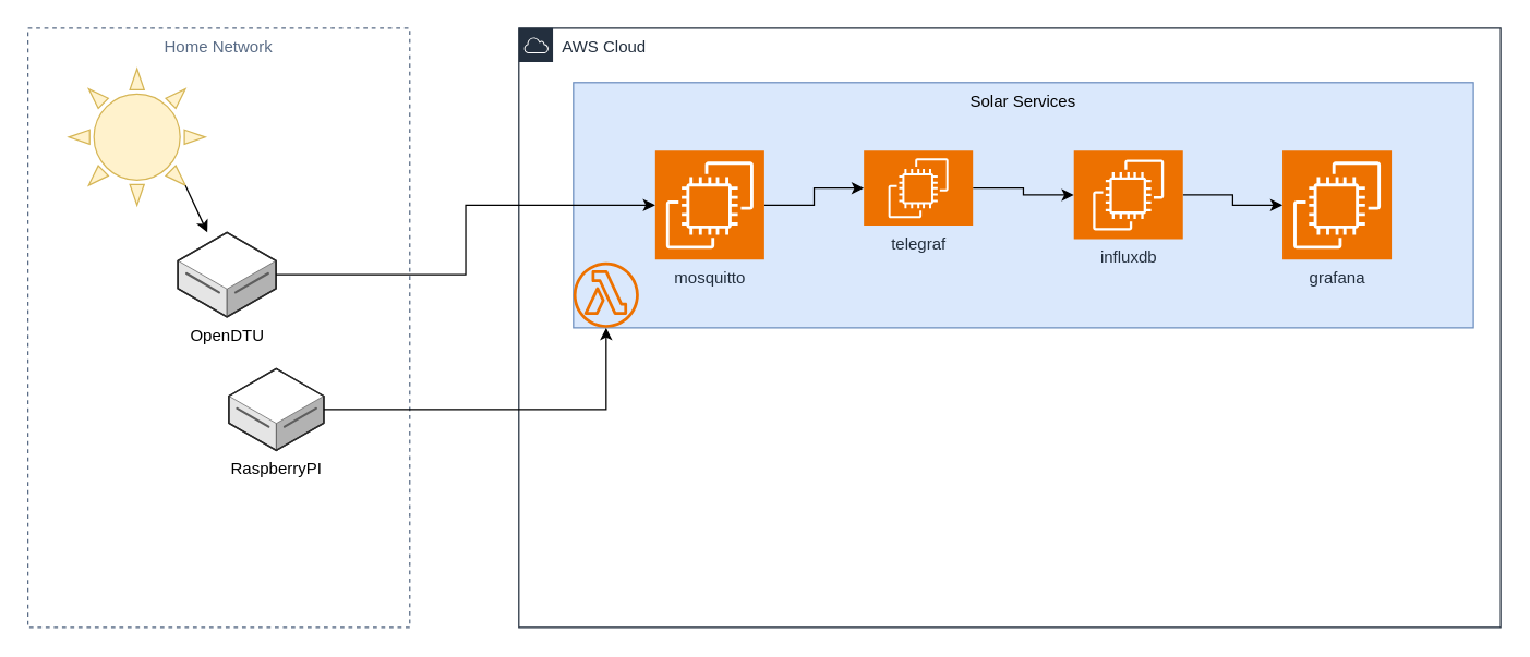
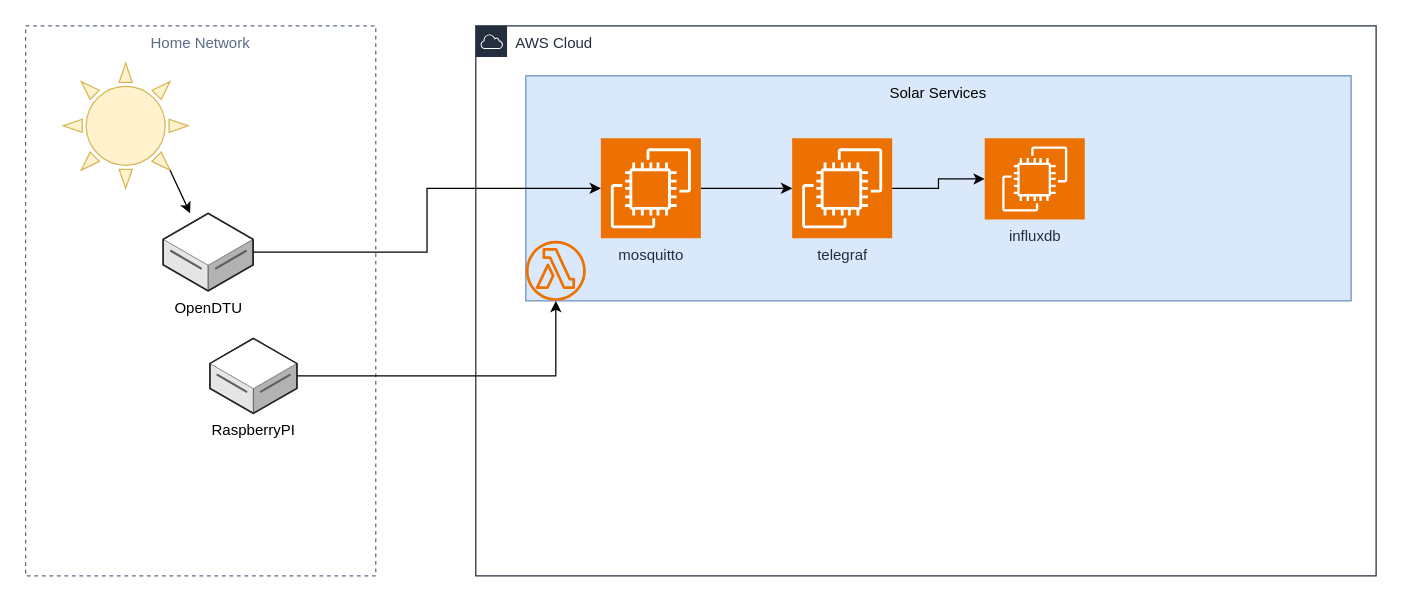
  <mxCell id="0" />
  <mxCell id="1" parent="0" />
  <mxCell id="2" value="Home Network" style="fillColor=none;strokeColor=#5A6C86;dashed=1;verticalAlign=top;fontStyle=0;fontColor=#5A6C86;whiteSpace=wrap;html=1;" vertex="1" parent="1"><mxGeometry x="20" y="20" width="280" height="440" as="geometry" /></mxCell>
  <mxCell id="3" value="AWS Cloud" style="points=[[0,0],[0.25,0],[0.5,0],[0.75,0],[1,0],[1,0.25],[1,0.5],[1,0.75],[1,1],[0.75,1],[0.5,1],[0.25,1],[0,1],[0,0.75],[0,0.5],[0,0.25]];outlineConnect=0;gradientColor=none;html=1;whiteSpace=wrap;fontSize=12;fontStyle=0;container=1;pointerEvents=0;collapsible=0;recursiveResize=0;shape=mxgraph.aws4.group;grIcon=mxgraph.aws4.group_aws_cloud;strokeColor=#232F3E;fillColor=none;verticalAlign=top;align=left;spacingLeft=30;fontColor=#232F3E;dashed=0;" vertex="1" parent="1"><mxGeometry x="380" y="20" width="720" height="440" as="geometry" /></mxCell>
  <mxCell id="4" value="Solar Services" style="fillColor=#dae8fc;strokeColor=#6c8ebf;verticalAlign=top;fontStyle=0;whiteSpace=wrap;html=1;" vertex="1" parent="3"><mxGeometry x="40" y="40" width="660" height="180" as="geometry" /></mxCell>
  <mxCell id="5" value="" style="edgeStyle=orthogonalEdgeStyle;rounded=0;orthogonalLoop=1;jettySize=auto;html=1;" edge="1" parent="3" source="6" target="8"><mxGeometry relative="1" as="geometry" /></mxCell>
  <mxCell id="6" value="mosquitto" style="sketch=0;points=[[0,0,0],[0.25,0,0],[0.5,0,0],[0.75,0,0],[1,0,0],[0,1,0],[0.25,1,0],[0.5,1,0],[0.75,1,0],[1,1,0],[0,0.25,0],[0,0.5,0],[0,0.75,0],[1,0.25,0],[1,0.5,0],[1,0.75,0]];outlineConnect=0;fontColor=#232F3E;fillColor=#ED7100;strokeColor=#ffffff;dashed=0;verticalLabelPosition=bottom;verticalAlign=top;align=center;html=1;fontSize=12;fontStyle=0;aspect=fixed;shape=mxgraph.aws4.resourceIcon;resIcon=mxgraph.aws4.ec2;" vertex="1" parent="3"><mxGeometry x="100" y="90" width="80" height="80" as="geometry" /></mxCell>
  <mxCell id="7" value="" style="edgeStyle=orthogonalEdgeStyle;rounded=0;orthogonalLoop=1;jettySize=auto;html=1;" edge="1" parent="3" source="8" target="11"><mxGeometry relative="1" as="geometry" /></mxCell>
- <mxCell id="8" value="telegraf" style="sketch=0;points=[[0,0,0],[0.25,0,0],[0.5,0,0],[0.75,0,0],[1,0,0],[0,1,0],[0.25,1,0],[0.5,1,0],[0.75,1,0],[1,1,0],[0,0.25,0],[0,0.5,0],[0,0.75,0],[1,0.25,0],[1,0.5,0],[1,0.75,0]];outlineConnect=0;fontColor=#232F3E;fillColor=#ED7100;strokeColor=#ffffff;dashed=0;verticalLabelPosition=bottom;verticalAlign=top;align=center;html=1;fontSize=12;fontStyle=0;aspect=fixed;shape=mxgraph.aws4.resourceIcon;resIcon=mxgraph.aws4.ec2;" vertex="1" parent="3"><mxGeometry x="253" y="90" width="80" height="55" as="geometry" /></mxCell>
- <mxCell id="9" value="grafana" style="sketch=0;points=[[0,0,0],[0.25,0,0],[0.5,0,0],[0.75,0,0],[1,0,0],[0,1,0],[0.25,1,0],[0.5,1,0],[0.75,1,0],[1,1,0],[0,0.25,0],[0,0.5,0],[0,0.75,0],[1,0.25,0],[1,0.5,0],[1,0.75,0]];outlineConnect=0;fontColor=#232F3E;fillColor=#ED7100;strokeColor=#ffffff;dashed=0;verticalLabelPosition=bottom;verticalAlign=top;align=center;html=1;fontSize=12;fontStyle=0;aspect=fixed;shape=mxgraph.aws4.resourceIcon;resIcon=mxgraph.aws4.ec2;" vertex="1" parent="3"><mxGeometry x="560" y="90" width="80" height="80" as="geometry" /></mxCell>
- <mxCell id="10" value="" style="edgeStyle=orthogonalEdgeStyle;rounded=0;orthogonalLoop=1;jettySize=auto;html=1;" edge="1" parent="3" source="11" target="9"><mxGeometry relative="1" as="geometry" /></mxCell>
+ <mxCell id="8" value="telegraf" style="sketch=0;points=[[0,0,0],[0.25,0,0],[0.5,0,0],[0.75,0,0],[1,0,0],[0,1,0],[0.25,1,0],[0.5,1,0],[0.75,1,0],[1,1,0],[0,0.25,0],[0,0.5,0],[0,0.75,0],[1,0.25,0],[1,0.5,0],[1,0.75,0]];outlineConnect=0;fontColor=#232F3E;fillColor=#ED7100;strokeColor=#ffffff;dashed=0;verticalLabelPosition=bottom;verticalAlign=top;align=center;html=1;fontSize=12;fontStyle=0;aspect=fixed;shape=mxgraph.aws4.resourceIcon;resIcon=mxgraph.aws4.ec2;" vertex="1" parent="3"><mxGeometry x="253" y="90" width="80" height="80" as="geometry" /></mxCell>
  <mxCell id="11" value="influxdb" style="sketch=0;points=[[0,0,0],[0.25,0,0],[0.5,0,0],[0.75,0,0],[1,0,0],[0,1,0],[0.25,1,0],[0.5,1,0],[0.75,1,0],[1,1,0],[0,0.25,0],[0,0.5,0],[0,0.75,0],[1,0.25,0],[1,0.5,0],[1,0.75,0]];outlineConnect=0;fontColor=#232F3E;fillColor=#ED7100;strokeColor=#ffffff;dashed=0;verticalLabelPosition=bottom;verticalAlign=top;align=center;html=1;fontSize=12;fontStyle=0;aspect=fixed;shape=mxgraph.aws4.resourceIcon;resIcon=mxgraph.aws4.ec2;" vertex="1" parent="3"><mxGeometry x="407" y="90" width="80" height="65" as="geometry" /></mxCell>
  <mxCell id="12" value="" style="sketch=0;outlineConnect=0;fontColor=#232F3E;gradientColor=none;fillColor=#ED7100;strokeColor=none;dashed=0;verticalLabelPosition=bottom;verticalAlign=top;align=center;html=1;fontSize=12;fontStyle=0;aspect=fixed;pointerEvents=1;shape=mxgraph.aws4.lambda_function;" vertex="1" parent="3"><mxGeometry x="40" y="172" width="48" height="48" as="geometry" /></mxCell>
  <mxCell id="13" value="OpenDTU" style="verticalLabelPosition=bottom;html=1;verticalAlign=top;strokeWidth=1;align=center;outlineConnect=0;dashed=0;outlineConnect=0;shape=mxgraph.aws3d.dataServer;strokeColor=#5E5E5E;aspect=fixed;" vertex="1" parent="1"><mxGeometry x="130" y="170" width="71.95" height="62" as="geometry" /></mxCell>
  <mxCell id="14" value="" style="verticalLabelPosition=bottom;verticalAlign=top;html=1;shape=mxgraph.basic.sun;fillColor=#fff2cc;strokeColor=#d6b656;" vertex="1" parent="1"><mxGeometry x="50" y="50" width="100" height="100" as="geometry" /></mxCell>
  <mxCell id="15" value="" style="endArrow=classic;html=1;rounded=0;exitX=0.855;exitY=0.855;exitDx=0;exitDy=0;exitPerimeter=0;" edge="1" parent="1" source="14" target="13"><mxGeometry width="50" height="50" relative="1" as="geometry"><mxPoint x="521.5" y="440" as="sourcePoint" /><mxPoint x="571.5" y="390" as="targetPoint" /></mxGeometry></mxCell>
  <mxCell id="16" value="RaspberryPI" style="verticalLabelPosition=bottom;html=1;verticalAlign=top;strokeWidth=1;align=center;outlineConnect=0;dashed=0;outlineConnect=0;shape=mxgraph.aws3d.dataServer;strokeColor=#5E5E5E;aspect=fixed;" vertex="1" parent="1"><mxGeometry x="167.32" y="270" width="69.63" height="60" as="geometry" /></mxCell>
  <mxCell id="17" value="" style="endArrow=classic;html=1;rounded=0;edgeStyle=orthogonalEdgeStyle;" edge="1" parent="1" source="16" target="12"><mxGeometry width="50" height="50" relative="1" as="geometry"><mxPoint x="480" y="510" as="sourcePoint" /><mxPoint x="435.877" y="237.64" as="targetPoint" /></mxGeometry></mxCell>
  <mxCell id="18" value="" style="endArrow=classic;html=1;rounded=0;entryX=0;entryY=0.5;entryDx=0;entryDy=0;entryPerimeter=0;edgeStyle=orthogonalEdgeStyle;" edge="1" parent="1" source="13" target="6"><mxGeometry width="50" height="50" relative="1" as="geometry"><mxPoint x="480" y="510" as="sourcePoint" /><mxPoint x="530" y="460" as="targetPoint" /></mxGeometry></mxCell>
